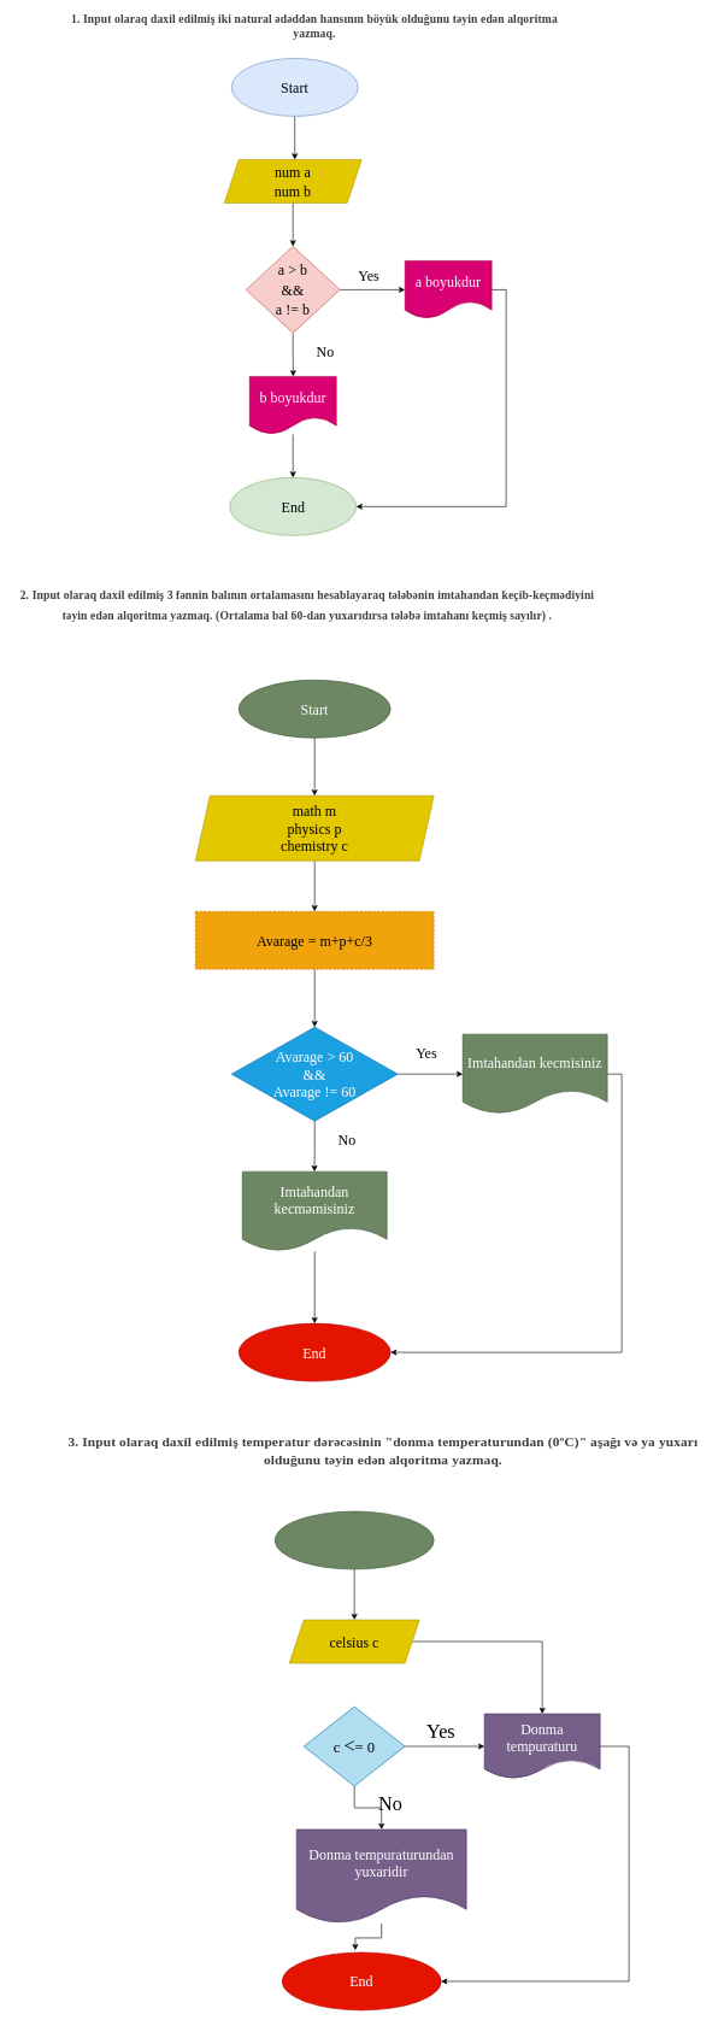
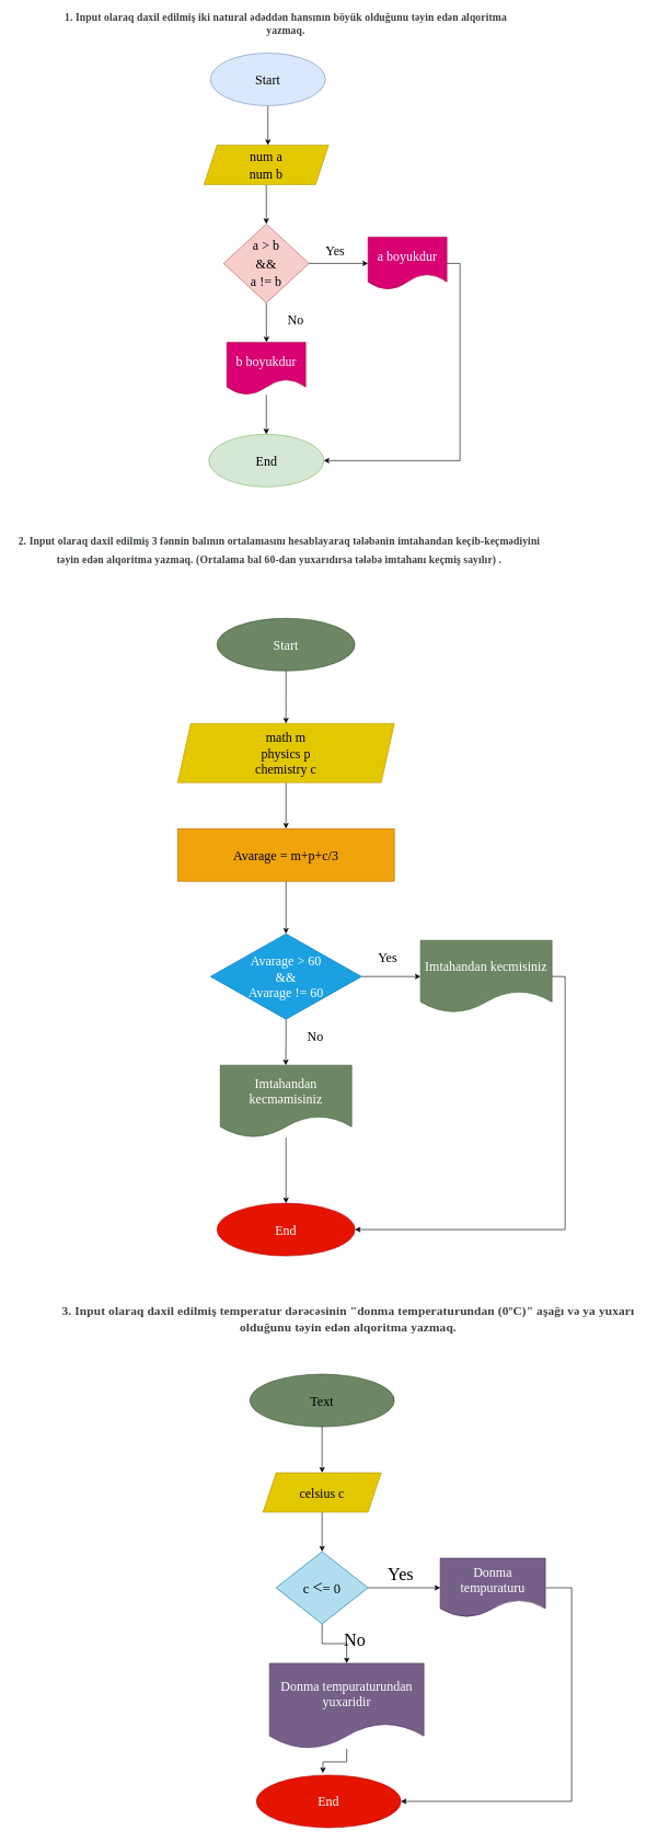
  <mxCell id="0" />
  <mxCell id="1" parent="0" />
  <mxCell id="2" style="edgeStyle=orthogonalEdgeStyle;rounded=0;orthogonalLoop=1;jettySize=auto;html=1;fontSize=23;" parent="1" source="3" edge="1"><mxGeometry relative="1" as="geometry"><mxPoint x="407.5" y="220" as="targetPoint" /></mxGeometry></mxCell>
  <mxCell id="3" value="&lt;font face=&quot;Comic Sans MS&quot; style=&quot;font-size: 20px;&quot;&gt;Start&lt;/font&gt;" style="ellipse;whiteSpace=wrap;html=1;fillColor=#dae8fc;strokeColor=#6c8ebf;" parent="1" vertex="1"><mxGeometry x="320" y="80" width="175" height="80" as="geometry" /></mxCell>
  <mxCell id="4" value="&lt;span style=&quot;color: rgb(60, 64, 67); letter-spacing: 0.2px; text-align: start;&quot;&gt;&lt;b style=&quot;&quot;&gt;&lt;font face=&quot;Comic Sans MS&quot; style=&quot;font-size: 16px;&quot;&gt;1. Input olaraq daxil edilmiş iki natural ədəddən hansının böyük olduğunu təyin edən alqoritma yazmaq.&lt;/font&gt;&lt;/b&gt;&lt;/span&gt;" style="text;html=1;strokeColor=none;fillColor=none;align=center;verticalAlign=middle;whiteSpace=wrap;rounded=0;" parent="1" vertex="1"><mxGeometry x="80" width="710" height="30" as="geometry" y="20" /></mxCell>
  <mxCell id="5" style="edgeStyle=orthogonalEdgeStyle;rounded=0;orthogonalLoop=1;jettySize=auto;html=1;fontSize=23;" parent="1" source="6" edge="1"><mxGeometry relative="1" as="geometry"><mxPoint x="405" y="340" as="targetPoint" /></mxGeometry></mxCell>
  <mxCell id="6" value="&lt;font face=&quot;Comic Sans MS&quot; style=&quot;font-size: 20px;&quot;&gt;num a&lt;br&gt;num b&lt;/font&gt;" style="shape=parallelogram;perimeter=parallelogramPerimeter;whiteSpace=wrap;html=1;fixedSize=1;fontSize=23;fillColor=#e3c800;fontColor=#000000;strokeColor=#B09500;" parent="1" vertex="1"><mxGeometry x="310" y="220" width="190" height="60" as="geometry" /></mxCell>
  <mxCell id="7" style="edgeStyle=orthogonalEdgeStyle;rounded=0;orthogonalLoop=1;jettySize=auto;html=1;exitX=1;exitY=0.5;exitDx=0;exitDy=0;entryX=0;entryY=0.5;entryDx=0;entryDy=0;fontSize=23;" parent="1" source="9" target="11" edge="1"><mxGeometry relative="1" as="geometry" /></mxCell>
  <mxCell id="8" style="edgeStyle=orthogonalEdgeStyle;rounded=0;orthogonalLoop=1;jettySize=auto;html=1;exitX=0.5;exitY=1;exitDx=0;exitDy=0;fontSize=23;" parent="1" source="9" edge="1"><mxGeometry relative="1" as="geometry"><mxPoint x="405.333" y="520" as="targetPoint" /></mxGeometry></mxCell>
  <mxCell id="9" value="&lt;font style=&quot;font-size: 20px;&quot; face=&quot;Comic Sans MS&quot;&gt;a &amp;gt; b&lt;br&gt;&amp;amp;&amp;amp;&lt;br&gt;a != b&lt;br&gt;&lt;/font&gt;" style="rhombus;whiteSpace=wrap;html=1;fontSize=23;fillColor=#f8cecc;strokeColor=#b85450;" parent="1" vertex="1"><mxGeometry x="340" y="340" width="130" height="120" as="geometry" /></mxCell>
  <mxCell id="10" style="edgeStyle=orthogonalEdgeStyle;rounded=0;orthogonalLoop=1;jettySize=auto;html=1;exitX=1;exitY=0.5;exitDx=0;exitDy=0;entryX=1;entryY=0.5;entryDx=0;entryDy=0;fontSize=23;" parent="1" source="11" target="16" edge="1"><mxGeometry relative="1" as="geometry" /></mxCell>
  <mxCell id="11" value="&lt;font face=&quot;Comic Sans MS&quot; style=&quot;font-size: 20px;&quot;&gt;a boyukdur&lt;/font&gt;" style="shape=document;whiteSpace=wrap;html=1;boundedLbl=1;fontSize=23;fillColor=#d80073;fontColor=#ffffff;strokeColor=#A50040;" parent="1" vertex="1"><mxGeometry x="560" y="360" width="120" height="80" as="geometry" /></mxCell>
  <mxCell id="12" style="edgeStyle=orthogonalEdgeStyle;rounded=0;orthogonalLoop=1;jettySize=auto;html=1;entryX=0.5;entryY=0;entryDx=0;entryDy=0;fontSize=23;" parent="1" source="13" target="16" edge="1"><mxGeometry relative="1" as="geometry" /></mxCell>
  <mxCell id="13" value="&lt;font face=&quot;Comic Sans MS&quot; style=&quot;font-size: 20px;&quot;&gt;b boyukdur&lt;/font&gt;" style="shape=document;whiteSpace=wrap;html=1;boundedLbl=1;fontSize=23;fillColor=#d80073;fontColor=#ffffff;strokeColor=#A50040;" parent="1" vertex="1"><mxGeometry x="345" y="520" width="120" height="80" as="geometry" /></mxCell>
  <mxCell id="14" value="&lt;font face=&quot;Comic Sans MS&quot; style=&quot;font-size: 20px;&quot;&gt;Yes&lt;/font&gt;" style="text;html=1;strokeColor=none;fillColor=none;align=center;verticalAlign=middle;whiteSpace=wrap;rounded=0;fontSize=23;" parent="1" vertex="1"><mxGeometry x="480" y="370" width="60" height="20" as="geometry" /></mxCell>
  <mxCell id="15" value="&lt;font face=&quot;Comic Sans MS&quot; style=&quot;font-size: 20px;&quot;&gt;No&lt;/font&gt;" style="text;html=1;strokeColor=none;fillColor=none;align=center;verticalAlign=middle;whiteSpace=wrap;rounded=0;fontSize=23;" parent="1" vertex="1"><mxGeometry x="420" y="470" width="60" height="30" as="geometry" /></mxCell>
  <mxCell id="16" value="&lt;font face=&quot;Comic Sans MS&quot; style=&quot;font-size: 20px;&quot;&gt;End&lt;/font&gt;" style="ellipse;whiteSpace=wrap;html=1;fillColor=#d5e8d4;strokeColor=#82b366;" parent="1" vertex="1"><mxGeometry x="317.5" y="660" width="175" height="80" as="geometry" /></mxCell>
  <mxCell id="17" value="&lt;font face=&quot;Comic Sans MS&quot; style=&quot;font-size: 16px;&quot;&gt;&lt;b&gt;&lt;span style=&quot;color: rgb(60, 64, 67); letter-spacing: 0.2px; text-align: start;&quot;&gt;2. Input olaraq daxil edilmiş 3 fənnin balının ortalamasını hesablayaraq tələbənin imtahandan keçib-keçmədiyini təyin edən alqoritma yazmaq.&amp;nbsp;&lt;/span&gt;&lt;span style=&quot;-webkit-tap-highlight-color: transparent; color: rgb(60, 64, 67); letter-spacing: 0.2px; text-align: start;&quot;&gt;(Ortalama bal 60-dan yuxarıdırsa tələbə imtahanı keçmiş sayılır) .&lt;/span&gt;&lt;/b&gt;&lt;/font&gt;" style="text;html=1;strokeColor=none;fillColor=none;align=center;verticalAlign=middle;whiteSpace=wrap;rounded=0;fontSize=23;" parent="1" vertex="1"><mxGeometry x="20" y="820" width="810" height="30" as="geometry" /></mxCell>
  <mxCell id="18" style="edgeStyle=orthogonalEdgeStyle;rounded=0;orthogonalLoop=1;jettySize=auto;html=1;fontFamily=Comic Sans MS;fontSize=16;" parent="1" source="19" edge="1"><mxGeometry relative="1" as="geometry"><mxPoint x="435" y="1100" as="targetPoint" /></mxGeometry></mxCell>
  <mxCell id="19" value="&lt;font style=&quot;font-size: 20px;&quot;&gt;Start&lt;/font&gt;" style="ellipse;whiteSpace=wrap;html=1;fontFamily=Comic Sans MS;fontSize=16;fillColor=#6d8764;fontColor=#ffffff;strokeColor=#3A5431;" parent="1" vertex="1"><mxGeometry x="330" y="940" width="210" height="80" as="geometry" /></mxCell>
  <mxCell id="20" style="edgeStyle=orthogonalEdgeStyle;rounded=0;orthogonalLoop=1;jettySize=auto;html=1;exitX=0.5;exitY=1;exitDx=0;exitDy=0;fontFamily=Comic Sans MS;fontSize=16;" parent="1" source="21" target="23" edge="1"><mxGeometry relative="1" as="geometry"><mxPoint x="434.667" y="1260" as="targetPoint" /></mxGeometry></mxCell>
  <mxCell id="21" value="&lt;font style=&quot;font-size: 20px;&quot;&gt;&lt;font style=&quot;font-size: 20px;&quot;&gt;math m&lt;br&gt;phy&lt;/font&gt;sics p&lt;br&gt;chemistry c&lt;/font&gt;" style="shape=parallelogram;perimeter=parallelogramPerimeter;whiteSpace=wrap;html=1;fixedSize=1;fontFamily=Comic Sans MS;fontSize=16;fillColor=#e3c800;fontColor=#000000;strokeColor=#B09500;" parent="1" vertex="1"><mxGeometry x="270" y="1100" width="330" height="90" as="geometry" /></mxCell>
  <mxCell id="22" style="edgeStyle=orthogonalEdgeStyle;rounded=0;orthogonalLoop=1;jettySize=auto;html=1;exitX=0.5;exitY=1;exitDx=0;exitDy=0;entryX=0.5;entryY=0;entryDx=0;entryDy=0;fontFamily=Comic Sans MS;fontSize=16;" parent="1" source="23" target="26" edge="1"><mxGeometry relative="1" as="geometry" /></mxCell>
- <mxCell id="23" value="&lt;font style=&quot;font-size: 20px;&quot;&gt;Avarage = m+p+c/3&lt;/font&gt;" style="rounded=0;whiteSpace=wrap;html=1;fontFamily=Comic Sans MS;fontSize=16;fillColor=#f0a30a;fontColor=#000000;strokeColor=#BD7000;dashed=1;" parent="1" vertex="1"><mxGeometry x="270" y="1260" width="330" height="80" as="geometry" /></mxCell>
+ <mxCell id="23" value="&lt;font style=&quot;font-size: 20px;&quot;&gt;Avarage = m+p+c/3&lt;/font&gt;" style="rounded=0;whiteSpace=wrap;html=1;fontFamily=Comic Sans MS;fontSize=16;fillColor=#f0a30a;fontColor=#000000;strokeColor=#BD7000;" parent="1" vertex="1"><mxGeometry x="270" y="1260" width="330" height="80" as="geometry" /></mxCell>
  <mxCell id="24" style="edgeStyle=orthogonalEdgeStyle;rounded=0;orthogonalLoop=1;jettySize=auto;html=1;exitX=1;exitY=0.5;exitDx=0;exitDy=0;fontFamily=Comic Sans MS;fontSize=16;" parent="1" source="26" target="28" edge="1"><mxGeometry relative="1" as="geometry" /></mxCell>
  <mxCell id="25" style="edgeStyle=orthogonalEdgeStyle;rounded=0;orthogonalLoop=1;jettySize=auto;html=1;exitX=0.5;exitY=1;exitDx=0;exitDy=0;fontFamily=Comic Sans MS;fontSize=16;" parent="1" source="26" edge="1"><mxGeometry relative="1" as="geometry"><mxPoint x="434.667" y="1620" as="targetPoint" /></mxGeometry></mxCell>
  <mxCell id="26" value="&lt;font style=&quot;font-size: 20px;&quot;&gt;Avarage &amp;gt; 60&lt;br&gt;&amp;amp;&amp;amp;&lt;br&gt;Avarage != 60&lt;br&gt;&lt;/font&gt;" style="rhombus;whiteSpace=wrap;html=1;fontFamily=Comic Sans MS;fontSize=16;fillColor=#1ba1e2;fontColor=#ffffff;strokeColor=#006EAF;" parent="1" vertex="1"><mxGeometry x="320" y="1420" width="230" height="130" as="geometry" /></mxCell>
  <mxCell id="27" style="edgeStyle=orthogonalEdgeStyle;rounded=0;orthogonalLoop=1;jettySize=auto;html=1;exitX=1;exitY=0.5;exitDx=0;exitDy=0;entryX=1;entryY=0.5;entryDx=0;entryDy=0;fontFamily=Comic Sans MS;fontSize=16;" parent="1" source="28" target="31" edge="1"><mxGeometry relative="1" as="geometry" /></mxCell>
  <mxCell id="28" value="&lt;font style=&quot;font-size: 20px;&quot;&gt;Imtahandan kecmisiniz&lt;/font&gt;" style="shape=document;whiteSpace=wrap;html=1;boundedLbl=1;fontFamily=Comic Sans MS;fontSize=16;fillColor=#6d8764;fontColor=#ffffff;strokeColor=#3A5431;" parent="1" vertex="1"><mxGeometry x="640" y="1430" width="200" height="110" as="geometry" /></mxCell>
  <mxCell id="29" style="edgeStyle=orthogonalEdgeStyle;rounded=0;orthogonalLoop=1;jettySize=auto;html=1;entryX=0.5;entryY=0;entryDx=0;entryDy=0;fontFamily=Comic Sans MS;fontSize=16;" parent="1" source="30" target="31" edge="1"><mxGeometry relative="1" as="geometry" /></mxCell>
  <mxCell id="30" value="&lt;font style=&quot;font-size: 20px;&quot;&gt;Imtahandan kecməmisiniz&lt;/font&gt;" style="shape=document;whiteSpace=wrap;html=1;boundedLbl=1;fontFamily=Comic Sans MS;fontSize=16;fillColor=#6d8764;fontColor=#ffffff;strokeColor=#3A5431;" parent="1" vertex="1"><mxGeometry x="335" y="1620" width="200" height="110" as="geometry" /></mxCell>
  <mxCell id="31" value="&lt;font style=&quot;font-size: 20px;&quot;&gt;End&lt;/font&gt;" style="ellipse;whiteSpace=wrap;html=1;fontFamily=Comic Sans MS;fontSize=16;fillColor=#e51400;fontColor=#ffffff;strokeColor=#B20000;" parent="1" vertex="1"><mxGeometry x="330" y="1830" width="210" height="80" as="geometry" /></mxCell>
  <mxCell id="32" value="Yes" style="text;html=1;strokeColor=none;fillColor=none;align=center;verticalAlign=middle;whiteSpace=wrap;rounded=0;fontFamily=Comic Sans MS;fontSize=20;" parent="1" vertex="1"><mxGeometry x="560" y="1440" width="60" height="30" as="geometry" /></mxCell>
  <mxCell id="33" value="No" style="text;html=1;strokeColor=none;fillColor=none;align=center;verticalAlign=middle;whiteSpace=wrap;rounded=0;fontFamily=Comic Sans MS;fontSize=20;" parent="1" vertex="1"><mxGeometry x="450" y="1560" width="60" height="30" as="geometry" /></mxCell>
  <mxCell id="34" value="&lt;span style=&quot;color: rgb(60, 64, 67); letter-spacing: 0.2px; text-align: start;&quot;&gt;&lt;font style=&quot;font-size: 19px;&quot;&gt;&lt;b style=&quot;&quot;&gt;3. Input olaraq daxil edilmiş temperatur dərəcəsinin &quot;donma temperaturundan (0ºC)&quot; aşağı və ya yuxarı olduğunu təyin edən alqoritma yazmaq.&lt;/b&gt;&lt;/font&gt;&lt;/span&gt;" style="text;html=1;strokeColor=none;fillColor=none;align=center;verticalAlign=middle;whiteSpace=wrap;rounded=0;fontFamily=Comic Sans MS;fontSize=20;" parent="1" vertex="1"><mxGeometry x="80" y="1990" width="900" height="30" as="geometry" /></mxCell>
  <mxCell id="35" style="edgeStyle=orthogonalEdgeStyle;rounded=0;orthogonalLoop=1;jettySize=auto;html=1;entryX=0.5;entryY=0;entryDx=0;entryDy=0;fontFamily=Comic Sans MS;fontSize=20;" parent="1" source="36" target="39" edge="1"><mxGeometry relative="1" as="geometry" /></mxCell>
  <mxCell id="36" value="" style="ellipse;whiteSpace=wrap;html=1;fontFamily=Comic Sans MS;fontSize=20;fillColor=#6d8764;fontColor=#ffffff;strokeColor=#3A5431;" parent="1" vertex="1"><mxGeometry x="380" y="2090" width="220" height="80" as="geometry" /></mxCell>
- <mxCell id="38" style="edgeStyle=orthogonalEdgeStyle;rounded=0;orthogonalLoop=1;jettySize=auto;html=1;fontFamily=Comic Sans MS;fontSize=20;" parent="1" source="39" target="44" edge="1"><mxGeometry relative="1" as="geometry" /></mxCell>
+ <mxCell id="37" value="Text" style="text;html=1;strokeColor=none;fillColor=none;align=center;verticalAlign=middle;whiteSpace=wrap;rounded=0;fontFamily=Comic Sans MS;fontSize=20;" parent="1" vertex="1"><mxGeometry x="460" y="2115" width="60" height="30" as="geometry" /></mxCell>
+ <mxCell id="38" style="edgeStyle=orthogonalEdgeStyle;rounded=0;orthogonalLoop=1;jettySize=auto;html=1;entryX=0.5;entryY=0;entryDx=0;entryDy=0;fontFamily=Comic Sans MS;fontSize=20;" parent="1" source="39" target="42" edge="1"><mxGeometry relative="1" as="geometry" /></mxCell>
  <mxCell id="39" value="celsius c" style="shape=parallelogram;perimeter=parallelogramPerimeter;whiteSpace=wrap;html=1;fixedSize=1;fontFamily=Comic Sans MS;fontSize=20;fillColor=#e3c800;fontColor=#000000;strokeColor=#B09500;" parent="1" vertex="1"><mxGeometry x="400" y="2240" width="180" height="60" as="geometry" /></mxCell>
  <mxCell id="40" style="edgeStyle=orthogonalEdgeStyle;rounded=0;orthogonalLoop=1;jettySize=auto;html=1;exitX=1;exitY=0.5;exitDx=0;exitDy=0;entryX=0;entryY=0.5;entryDx=0;entryDy=0;fontFamily=Comic Sans MS;fontSize=27;" parent="1" source="42" target="44" edge="1"><mxGeometry relative="1" as="geometry" /></mxCell>
  <mxCell id="41" style="edgeStyle=orthogonalEdgeStyle;rounded=0;orthogonalLoop=1;jettySize=auto;html=1;entryX=0.5;entryY=0;entryDx=0;entryDy=0;fontFamily=Comic Sans MS;fontSize=27;" parent="1" source="42" target="46" edge="1"><mxGeometry relative="1" as="geometry" /></mxCell>
  <mxCell id="42" value="&lt;font style=&quot;font-size: 21px;&quot;&gt;c &lt;/font&gt;&lt;font style=&quot;font-size: 27px;&quot;&gt;&amp;lt;&lt;/font&gt;&lt;font style=&quot;font-size: 21px;&quot;&gt;= 0&lt;/font&gt;" style="rhombus;whiteSpace=wrap;html=1;fontFamily=Comic Sans MS;fontSize=20;fillColor=#b1ddf0;strokeColor=#10739e;" parent="1" vertex="1"><mxGeometry x="420" y="2360" width="140" height="110" as="geometry" /></mxCell>
  <mxCell id="43" style="edgeStyle=orthogonalEdgeStyle;rounded=0;orthogonalLoop=1;jettySize=auto;html=1;entryX=1;entryY=0.5;entryDx=0;entryDy=0;fontFamily=Comic Sans MS;fontSize=27;" parent="1" source="44" target="47" edge="1"><mxGeometry relative="1" as="geometry"><Array as="points"><mxPoint x="870" y="2415" /><mxPoint x="870" y="2740" /></Array></mxGeometry></mxCell>
  <mxCell id="44" value="Donma tempuraturu" style="shape=document;whiteSpace=wrap;html=1;boundedLbl=1;fontFamily=Comic Sans MS;fontSize=20;fillColor=#76608a;fontColor=#ffffff;strokeColor=#432D57;" parent="1" vertex="1"><mxGeometry x="670" y="2370" width="160" height="90" as="geometry" /></mxCell>
  <mxCell id="45" style="edgeStyle=orthogonalEdgeStyle;rounded=0;orthogonalLoop=1;jettySize=auto;html=1;entryX=0.46;entryY=-0.037;entryDx=0;entryDy=0;entryPerimeter=0;fontFamily=Comic Sans MS;fontSize=27;" parent="1" source="46" target="47" edge="1"><mxGeometry relative="1" as="geometry" /></mxCell>
  <mxCell id="46" value="Donma tempuraturundan yuxaridir" style="shape=document;whiteSpace=wrap;html=1;boundedLbl=1;fontFamily=Comic Sans MS;fontSize=20;fillColor=#76608a;fontColor=#ffffff;strokeColor=#432D57;" parent="1" vertex="1"><mxGeometry x="410" y="2530" width="235" height="130" as="geometry" /></mxCell>
  <mxCell id="47" value="End" style="ellipse;whiteSpace=wrap;html=1;fontFamily=Comic Sans MS;fontSize=20;fillColor=#e51400;fontColor=#ffffff;strokeColor=#B20000;" parent="1" vertex="1"><mxGeometry x="390" y="2700" width="220" height="80" as="geometry" /></mxCell>
  <mxCell id="48" value="Yes" style="text;html=1;strokeColor=none;fillColor=none;align=center;verticalAlign=middle;whiteSpace=wrap;rounded=0;fontFamily=Comic Sans MS;fontSize=27;" parent="1" vertex="1"><mxGeometry x="580" y="2380" width="60" height="30" as="geometry" /></mxCell>
  <mxCell id="49" value="No" style="text;html=1;strokeColor=none;fillColor=none;align=center;verticalAlign=middle;whiteSpace=wrap;rounded=0;fontFamily=Comic Sans MS;fontSize=27;" parent="1" vertex="1"><mxGeometry x="510" y="2480" width="60" height="30" as="geometry" /></mxCell>
